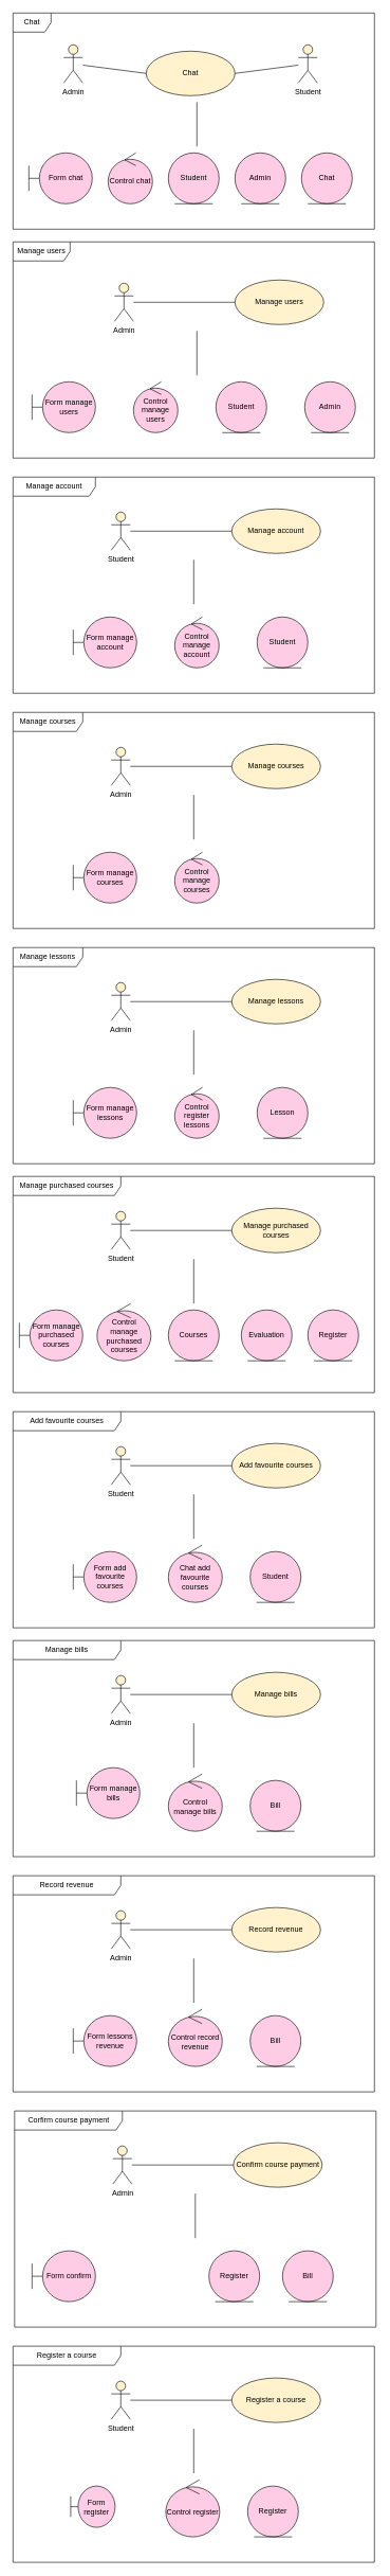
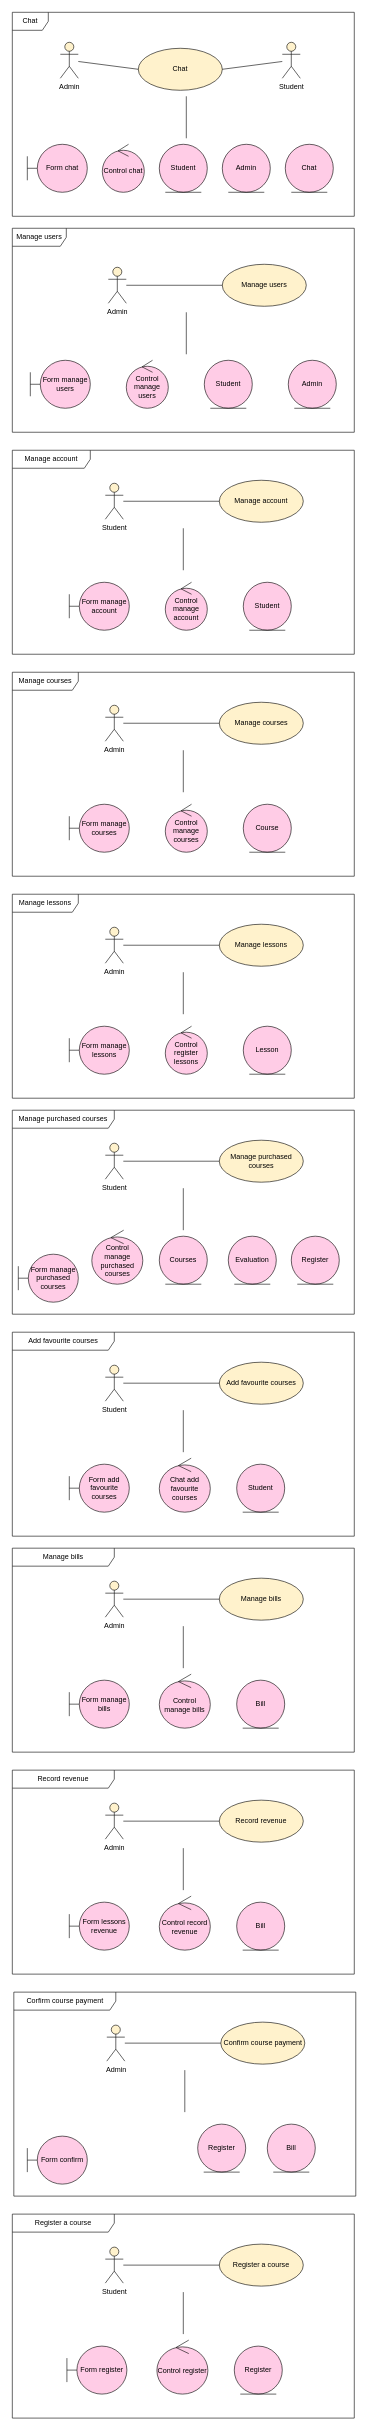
  <mxCell id="0" />
  <mxCell id="1" parent="0" />
  <mxCell id="2" value="Form chat" style="shape=umlBoundary;whiteSpace=wrap;html=1;fillColor=#FFCCE6;" parent="1" vertex="1"><mxGeometry x="45" y="240" width="100" height="80" as="geometry" /></mxCell>
  <mxCell id="3" value="Control chat" style="ellipse;shape=umlControl;whiteSpace=wrap;html=1;fillColor=#FFCCE6;" parent="1" vertex="1"><mxGeometry x="170" y="240" width="70" height="80" as="geometry" /></mxCell>
  <mxCell id="4" value="Student" style="ellipse;shape=umlEntity;whiteSpace=wrap;html=1;fillColor=#FFCCE6;" parent="1" vertex="1"><mxGeometry x="265" y="240" width="80" height="80" as="geometry" /></mxCell>
  <mxCell id="5" value="Admin" style="ellipse;shape=umlEntity;whiteSpace=wrap;html=1;fillColor=#FFCCE6;" parent="1" vertex="1"><mxGeometry x="370" y="240" width="80" height="80" as="geometry" /></mxCell>
  <mxCell id="6" value="Admin" style="shape=umlActor;verticalLabelPosition=bottom;verticalAlign=top;html=1;fillColor=#FFF2CC;" parent="1" vertex="1"><mxGeometry x="100" y="70" width="30" height="60" as="geometry" /></mxCell>
  <mxCell id="7" value="Student" style="shape=umlActor;verticalLabelPosition=bottom;verticalAlign=top;html=1;fillColor=#FFF2CC;" parent="1" vertex="1"><mxGeometry x="470" y="70" width="30" height="60" as="geometry" /></mxCell>
  <mxCell id="8" value="Chat" style="ellipse;whiteSpace=wrap;html=1;fillColor=#FFF2CC;" parent="1" vertex="1"><mxGeometry x="230" y="80" width="140" height="70" as="geometry" /></mxCell>
  <mxCell id="9" value="" style="endArrow=none;html=1;rounded=0;entryX=0;entryY=0.5;entryDx=0;entryDy=0;" parent="1" source="6" target="8" edge="1"><mxGeometry width="50" height="50" relative="1" as="geometry"><mxPoint x="180" y="180" as="sourcePoint" /><mxPoint x="230" y="130" as="targetPoint" /></mxGeometry></mxCell>
  <mxCell id="10" value="" style="endArrow=none;html=1;rounded=0;entryX=1;entryY=0.5;entryDx=0;entryDy=0;" parent="1" source="7" target="8" edge="1"><mxGeometry width="50" height="50" relative="1" as="geometry"><mxPoint x="140" y="112" as="sourcePoint" /><mxPoint x="240" y="125" as="targetPoint" /></mxGeometry></mxCell>
  <mxCell id="11" value="" style="endArrow=none;html=1;rounded=0;" parent="1" edge="1"><mxGeometry width="50" height="50" relative="1" as="geometry"><mxPoint x="310" y="230" as="sourcePoint" /><mxPoint x="310" y="160" as="targetPoint" /></mxGeometry></mxCell>
  <mxCell id="12" value="Chat" style="shape=umlFrame;whiteSpace=wrap;html=1;pointerEvents=0;" parent="1" vertex="1"><mxGeometry x="20" y="20" width="570" height="340" as="geometry" /></mxCell>
  <mxCell id="13" value="Form manage users" style="shape=umlBoundary;whiteSpace=wrap;html=1;fillColor=#FFCCE6;" parent="1" vertex="1"><mxGeometry x="50" y="600" width="100" height="80" as="geometry" /></mxCell>
  <mxCell id="14" value="Control manage users" style="ellipse;shape=umlControl;whiteSpace=wrap;html=1;fillColor=#FFCCE6;" parent="1" vertex="1"><mxGeometry x="210" y="600" width="70" height="80" as="geometry" /></mxCell>
  <mxCell id="15" value="Student" style="ellipse;shape=umlEntity;whiteSpace=wrap;html=1;fillColor=#FFCCE6;" parent="1" vertex="1"><mxGeometry x="340" y="600" width="80" height="80" as="geometry" /></mxCell>
  <mxCell id="16" value="Admin" style="ellipse;shape=umlEntity;whiteSpace=wrap;html=1;fillColor=#FFCCE6;" parent="1" vertex="1"><mxGeometry x="480" y="600" width="80" height="80" as="geometry" /></mxCell>
  <mxCell id="17" value="Admin" style="shape=umlActor;verticalLabelPosition=bottom;verticalAlign=top;html=1;fillColor=#FFF2CC;" parent="1" vertex="1"><mxGeometry x="180" y="445" width="30" height="60" as="geometry" /></mxCell>
  <mxCell id="18" value="Manage users" style="ellipse;whiteSpace=wrap;html=1;fillColor=#FFF2CC;" parent="1" vertex="1"><mxGeometry x="370" y="440" width="140" height="70" as="geometry" /></mxCell>
  <mxCell id="19" value="" style="endArrow=none;html=1;rounded=0;entryX=0;entryY=0.5;entryDx=0;entryDy=0;" parent="1" source="17" target="18" edge="1"><mxGeometry width="50" height="50" relative="1" as="geometry"><mxPoint x="180" y="540" as="sourcePoint" /><mxPoint x="230" y="490" as="targetPoint" /></mxGeometry></mxCell>
  <mxCell id="20" value="" style="endArrow=none;html=1;rounded=0;" parent="1" edge="1"><mxGeometry width="50" height="50" relative="1" as="geometry"><mxPoint x="310" y="590" as="sourcePoint" /><mxPoint x="310" y="520" as="targetPoint" /></mxGeometry></mxCell>
  <mxCell id="21" value="Manage users" style="shape=umlFrame;whiteSpace=wrap;html=1;pointerEvents=0;width=90;height=30;" parent="1" vertex="1"><mxGeometry x="20" y="380" width="570" height="340" as="geometry" /></mxCell>
  <mxCell id="22" value="Manage account" style="shape=umlFrame;whiteSpace=wrap;html=1;pointerEvents=0;width=130;height=30;" vertex="1" parent="1"><mxGeometry x="20" y="750" width="570" height="340" as="geometry" /></mxCell>
  <mxCell id="23" value="Form manage account" style="shape=umlBoundary;whiteSpace=wrap;html=1;fillColor=#FFCCE6;" vertex="1" parent="1"><mxGeometry x="115" y="970" width="100" height="80" as="geometry" /></mxCell>
  <mxCell id="24" value="Control manage account" style="ellipse;shape=umlControl;whiteSpace=wrap;html=1;fillColor=#FFCCE6;" vertex="1" parent="1"><mxGeometry x="275" y="970" width="70" height="80" as="geometry" /></mxCell>
  <mxCell id="25" value="Student" style="ellipse;shape=umlEntity;whiteSpace=wrap;html=1;fillColor=#FFCCE6;" vertex="1" parent="1"><mxGeometry x="405" y="970" width="80" height="80" as="geometry" /></mxCell>
  <mxCell id="26" value="Student" style="shape=umlActor;verticalLabelPosition=bottom;verticalAlign=top;html=1;fillColor=#FFF2CC;" vertex="1" parent="1"><mxGeometry x="175" y="805" width="30" height="60" as="geometry" /></mxCell>
  <mxCell id="27" value="Manage account" style="ellipse;whiteSpace=wrap;html=1;fillColor=#FFF2CC;" vertex="1" parent="1"><mxGeometry x="365" y="800" width="140" height="70" as="geometry" /></mxCell>
  <mxCell id="28" value="" style="endArrow=none;html=1;rounded=0;entryX=0;entryY=0.5;entryDx=0;entryDy=0;" edge="1" parent="1" source="26" target="27"><mxGeometry width="50" height="50" relative="1" as="geometry"><mxPoint x="175" y="900" as="sourcePoint" /><mxPoint x="225" y="850" as="targetPoint" /></mxGeometry></mxCell>
  <mxCell id="29" value="" style="endArrow=none;html=1;rounded=0;" edge="1" parent="1"><mxGeometry width="50" height="50" relative="1" as="geometry"><mxPoint x="305" y="950" as="sourcePoint" /><mxPoint x="305" y="880" as="targetPoint" /></mxGeometry></mxCell>
  <mxCell id="30" value="Chat" style="ellipse;shape=umlEntity;whiteSpace=wrap;html=1;fillColor=#FFCCE6;" vertex="1" parent="1"><mxGeometry x="475" y="240" width="80" height="80" as="geometry" /></mxCell>
  <mxCell id="31" value="Manage courses" style="shape=umlFrame;whiteSpace=wrap;html=1;pointerEvents=0;width=110;height=30;" vertex="1" parent="1"><mxGeometry x="20" y="1120" width="570" height="340" as="geometry" /></mxCell>
  <mxCell id="32" value="Form manage courses" style="shape=umlBoundary;whiteSpace=wrap;html=1;fillColor=#FFCCE6;" vertex="1" parent="1"><mxGeometry x="115" y="1340" width="100" height="80" as="geometry" /></mxCell>
  <mxCell id="33" value="Control manage courses" style="ellipse;shape=umlControl;whiteSpace=wrap;html=1;fillColor=#FFCCE6;" vertex="1" parent="1"><mxGeometry x="275" y="1340" width="70" height="80" as="geometry" /></mxCell>
+ <mxCell id="34" value="Course" style="ellipse;shape=umlEntity;whiteSpace=wrap;html=1;fillColor=#FFCCE6;" vertex="1" parent="1"><mxGeometry x="405" y="1340" width="80" height="80" as="geometry" /></mxCell>
  <mxCell id="35" value="Admin" style="shape=umlActor;verticalLabelPosition=bottom;verticalAlign=top;html=1;fillColor=#FFF2CC;" vertex="1" parent="1"><mxGeometry x="175" y="1175" width="30" height="60" as="geometry" /></mxCell>
  <mxCell id="36" value="Manage courses" style="ellipse;whiteSpace=wrap;html=1;fillColor=#FFF2CC;" vertex="1" parent="1"><mxGeometry x="365" y="1170" width="140" height="70" as="geometry" /></mxCell>
  <mxCell id="37" value="" style="endArrow=none;html=1;rounded=0;entryX=0;entryY=0.5;entryDx=0;entryDy=0;" edge="1" parent="1" source="35" target="36"><mxGeometry width="50" height="50" relative="1" as="geometry"><mxPoint x="175" y="1270" as="sourcePoint" /><mxPoint x="225" y="1220" as="targetPoint" /></mxGeometry></mxCell>
  <mxCell id="38" value="" style="endArrow=none;html=1;rounded=0;" edge="1" parent="1"><mxGeometry width="50" height="50" relative="1" as="geometry"><mxPoint x="305" y="1320" as="sourcePoint" /><mxPoint x="305" y="1250" as="targetPoint" /></mxGeometry></mxCell>
  <mxCell id="39" value="Manage lessons" style="shape=umlFrame;whiteSpace=wrap;html=1;pointerEvents=0;width=110;height=30;" vertex="1" parent="1"><mxGeometry x="20" y="1490" width="570" height="340" as="geometry" /></mxCell>
  <mxCell id="40" value="Form manage lessons" style="shape=umlBoundary;whiteSpace=wrap;html=1;fillColor=#FFCCE6;" vertex="1" parent="1"><mxGeometry x="115" y="1710" width="100" height="80" as="geometry" /></mxCell>
  <mxCell id="41" value="Control register lessons" style="ellipse;shape=umlControl;whiteSpace=wrap;html=1;fillColor=#FFCCE6;" vertex="1" parent="1"><mxGeometry x="275" y="1710" width="70" height="80" as="geometry" /></mxCell>
  <mxCell id="42" value="Lesson" style="ellipse;shape=umlEntity;whiteSpace=wrap;html=1;fillColor=#FFCCE6;" vertex="1" parent="1"><mxGeometry x="405" y="1710" width="80" height="80" as="geometry" /></mxCell>
  <mxCell id="43" value="Admin" style="shape=umlActor;verticalLabelPosition=bottom;verticalAlign=top;html=1;fillColor=#FFF2CC;" vertex="1" parent="1"><mxGeometry x="175" y="1545" width="30" height="60" as="geometry" /></mxCell>
  <mxCell id="44" value="Manage lessons" style="ellipse;whiteSpace=wrap;html=1;fillColor=#FFF2CC;" vertex="1" parent="1"><mxGeometry x="365" y="1540" width="140" height="70" as="geometry" /></mxCell>
  <mxCell id="45" value="" style="endArrow=none;html=1;rounded=0;entryX=0;entryY=0.5;entryDx=0;entryDy=0;" edge="1" parent="1" source="43" target="44"><mxGeometry width="50" height="50" relative="1" as="geometry"><mxPoint x="175" y="1640" as="sourcePoint" /><mxPoint x="225" y="1590" as="targetPoint" /></mxGeometry></mxCell>
  <mxCell id="46" value="" style="endArrow=none;html=1;rounded=0;" edge="1" parent="1"><mxGeometry width="50" height="50" relative="1" as="geometry"><mxPoint x="305" y="1690" as="sourcePoint" /><mxPoint x="305" y="1620" as="targetPoint" /></mxGeometry></mxCell>
  <mxCell id="47" value="Manage purchased courses" style="shape=umlFrame;whiteSpace=wrap;html=1;pointerEvents=0;width=170;height=30;" vertex="1" parent="1"><mxGeometry x="20" y="1850" width="570" height="340" as="geometry" /></mxCell>
- <mxCell id="48" value="Form manage purchased courses" style="shape=umlBoundary;whiteSpace=wrap;html=1;fillColor=#FFCCE6;" vertex="1" parent="1"><mxGeometry x="30" y="2060" width="100" height="80" as="geometry" /></mxCell>
+ <mxCell id="48" value="Form manage purchased courses" style="shape=umlBoundary;whiteSpace=wrap;html=1;fillColor=#FFCCE6;" vertex="1" parent="1"><mxGeometry x="30" y="2090" width="100" height="80" as="geometry" /></mxCell>
  <mxCell id="49" value="Control manage purchased courses" style="ellipse;shape=umlControl;whiteSpace=wrap;html=1;fillColor=#FFCCE6;" vertex="1" parent="1"><mxGeometry x="152.5" y="2050" width="85" height="90" as="geometry" /></mxCell>
  <mxCell id="50" value="Courses" style="ellipse;shape=umlEntity;whiteSpace=wrap;html=1;fillColor=#FFCCE6;" vertex="1" parent="1"><mxGeometry x="265" y="2060" width="80" height="80" as="geometry" /></mxCell>
  <mxCell id="51" value="Student" style="shape=umlActor;verticalLabelPosition=bottom;verticalAlign=top;html=1;fillColor=#FFF2CC;" vertex="1" parent="1"><mxGeometry x="175" y="1905" width="30" height="60" as="geometry" /></mxCell>
  <mxCell id="52" value="Manage purchased courses" style="ellipse;whiteSpace=wrap;html=1;fillColor=#FFF2CC;" vertex="1" parent="1"><mxGeometry x="365" y="1900" width="140" height="70" as="geometry" /></mxCell>
  <mxCell id="53" value="" style="endArrow=none;html=1;rounded=0;entryX=0;entryY=0.5;entryDx=0;entryDy=0;" edge="1" parent="1" source="51" target="52"><mxGeometry width="50" height="50" relative="1" as="geometry"><mxPoint x="175" y="2000" as="sourcePoint" /><mxPoint x="225" y="1950" as="targetPoint" /></mxGeometry></mxCell>
  <mxCell id="54" value="" style="endArrow=none;html=1;rounded=0;" edge="1" parent="1"><mxGeometry width="50" height="50" relative="1" as="geometry"><mxPoint x="305" y="2050" as="sourcePoint" /><mxPoint x="305" y="1980" as="targetPoint" /></mxGeometry></mxCell>
  <mxCell id="55" value="Evaluation" style="ellipse;shape=umlEntity;whiteSpace=wrap;html=1;fillColor=#FFCCE6;" vertex="1" parent="1"><mxGeometry x="380" y="2060" width="80" height="80" as="geometry" /></mxCell>
  <mxCell id="56" value="Add favourite courses" style="shape=umlFrame;whiteSpace=wrap;html=1;pointerEvents=0;width=170;height=30;" vertex="1" parent="1"><mxGeometry x="20" y="2220" width="570" height="340" as="geometry" /></mxCell>
  <mxCell id="57" value="Form add favourite courses" style="shape=umlBoundary;whiteSpace=wrap;html=1;fillColor=#FFCCE6;" vertex="1" parent="1"><mxGeometry x="115" y="2440" width="100" height="80" as="geometry" /></mxCell>
  <mxCell id="58" value="Chat add favourite courses" style="ellipse;shape=umlControl;whiteSpace=wrap;html=1;fillColor=#FFCCE6;" vertex="1" parent="1"><mxGeometry x="265" y="2430" width="85" height="90" as="geometry" /></mxCell>
  <mxCell id="59" value="Student" style="ellipse;shape=umlEntity;whiteSpace=wrap;html=1;fillColor=#FFCCE6;" vertex="1" parent="1"><mxGeometry x="394" y="2440" width="80" height="80" as="geometry" /></mxCell>
  <mxCell id="60" value="Student" style="shape=umlActor;verticalLabelPosition=bottom;verticalAlign=top;html=1;fillColor=#FFF2CC;" vertex="1" parent="1"><mxGeometry x="175" y="2275" width="30" height="60" as="geometry" /></mxCell>
  <mxCell id="61" value="Add favourite courses" style="ellipse;whiteSpace=wrap;html=1;fillColor=#FFF2CC;" vertex="1" parent="1"><mxGeometry x="365" y="2270" width="140" height="70" as="geometry" /></mxCell>
  <mxCell id="62" value="" style="endArrow=none;html=1;rounded=0;entryX=0;entryY=0.5;entryDx=0;entryDy=0;" edge="1" parent="1" source="60" target="61"><mxGeometry width="50" height="50" relative="1" as="geometry"><mxPoint x="175" y="2370" as="sourcePoint" /><mxPoint x="225" y="2320" as="targetPoint" /></mxGeometry></mxCell>
  <mxCell id="63" value="" style="endArrow=none;html=1;rounded=0;" edge="1" parent="1"><mxGeometry width="50" height="50" relative="1" as="geometry"><mxPoint x="305" y="2420" as="sourcePoint" /><mxPoint x="305" y="2350" as="targetPoint" /></mxGeometry></mxCell>
  <mxCell id="64" value="Manage bills" style="shape=umlFrame;whiteSpace=wrap;html=1;pointerEvents=0;width=170;height=30;" vertex="1" parent="1"><mxGeometry x="20" y="2580" width="570" height="340" as="geometry" /></mxCell>
- <mxCell id="65" value="Form manage bills" style="shape=umlBoundary;whiteSpace=wrap;html=1;fillColor=#FFCCE6;" vertex="1" parent="1"><mxGeometry x="120" y="2780" width="100" height="80" as="geometry" /></mxCell>
+ <mxCell id="65" value="Form manage bills" style="shape=umlBoundary;whiteSpace=wrap;html=1;fillColor=#FFCCE6;" vertex="1" parent="1"><mxGeometry x="115" y="2800" width="100" height="80" as="geometry" /></mxCell>
  <mxCell id="66" value="Control manage bills" style="ellipse;shape=umlControl;whiteSpace=wrap;html=1;fillColor=#FFCCE6;" vertex="1" parent="1"><mxGeometry x="265" y="2790" width="85" height="90" as="geometry" /></mxCell>
  <mxCell id="67" value="Bill" style="ellipse;shape=umlEntity;whiteSpace=wrap;html=1;fillColor=#FFCCE6;" vertex="1" parent="1"><mxGeometry x="394" y="2800" width="80" height="80" as="geometry" /></mxCell>
  <mxCell id="68" value="Admin" style="shape=umlActor;verticalLabelPosition=bottom;verticalAlign=top;html=1;fillColor=#FFF2CC;" vertex="1" parent="1"><mxGeometry x="175" y="2635" width="30" height="60" as="geometry" /></mxCell>
  <mxCell id="69" value="Manage bills" style="ellipse;whiteSpace=wrap;html=1;fillColor=#FFF2CC;" vertex="1" parent="1"><mxGeometry x="365" y="2630" width="140" height="70" as="geometry" /></mxCell>
  <mxCell id="70" value="" style="endArrow=none;html=1;rounded=0;entryX=0;entryY=0.5;entryDx=0;entryDy=0;" edge="1" parent="1" source="68" target="69"><mxGeometry width="50" height="50" relative="1" as="geometry"><mxPoint x="175" y="2730" as="sourcePoint" /><mxPoint x="225" y="2680" as="targetPoint" /></mxGeometry></mxCell>
  <mxCell id="71" value="" style="endArrow=none;html=1;rounded=0;" edge="1" parent="1"><mxGeometry width="50" height="50" relative="1" as="geometry"><mxPoint x="305" y="2780" as="sourcePoint" /><mxPoint x="305" y="2710" as="targetPoint" /></mxGeometry></mxCell>
  <mxCell id="72" value="Register" style="ellipse;shape=umlEntity;whiteSpace=wrap;html=1;fillColor=#FFCCE6;" vertex="1" parent="1"><mxGeometry x="485" y="2060" width="80" height="80" as="geometry" /></mxCell>
  <mxCell id="73" value="Record revenue" style="shape=umlFrame;whiteSpace=wrap;html=1;pointerEvents=0;width=170;height=30;" vertex="1" parent="1"><mxGeometry x="20" y="2950" width="570" height="340" as="geometry" /></mxCell>
  <mxCell id="74" value="Form lessons revenue" style="shape=umlBoundary;whiteSpace=wrap;html=1;fillColor=#FFCCE6;" vertex="1" parent="1"><mxGeometry x="115" y="3170" width="100" height="80" as="geometry" /></mxCell>
  <mxCell id="75" value="Control record revenue" style="ellipse;shape=umlControl;whiteSpace=wrap;html=1;fillColor=#FFCCE6;" vertex="1" parent="1"><mxGeometry x="265" y="3160" width="85" height="90" as="geometry" /></mxCell>
  <mxCell id="76" value="Bill" style="ellipse;shape=umlEntity;whiteSpace=wrap;html=1;fillColor=#FFCCE6;" vertex="1" parent="1"><mxGeometry x="394" y="3170" width="80" height="80" as="geometry" /></mxCell>
  <mxCell id="77" value="Admin" style="shape=umlActor;verticalLabelPosition=bottom;verticalAlign=top;html=1;fillColor=#FFF2CC;" vertex="1" parent="1"><mxGeometry x="175" y="3005" width="30" height="60" as="geometry" /></mxCell>
  <mxCell id="78" value="Record revenue" style="ellipse;whiteSpace=wrap;html=1;fillColor=#FFF2CC;" vertex="1" parent="1"><mxGeometry x="365" y="3000" width="140" height="70" as="geometry" /></mxCell>
  <mxCell id="79" value="" style="endArrow=none;html=1;rounded=0;entryX=0;entryY=0.5;entryDx=0;entryDy=0;" edge="1" parent="1" source="77" target="78"><mxGeometry width="50" height="50" relative="1" as="geometry"><mxPoint x="175" y="3100" as="sourcePoint" /><mxPoint x="225" y="3050" as="targetPoint" /></mxGeometry></mxCell>
  <mxCell id="80" value="" style="endArrow=none;html=1;rounded=0;" edge="1" parent="1"><mxGeometry width="50" height="50" relative="1" as="geometry"><mxPoint x="305" y="3150" as="sourcePoint" /><mxPoint x="305" y="3080" as="targetPoint" /></mxGeometry></mxCell>
  <mxCell id="81" value="Corfirm course payment" style="shape=umlFrame;whiteSpace=wrap;html=1;pointerEvents=0;width=170;height=30;" vertex="1" parent="1"><mxGeometry x="22.5" y="3320" width="570" height="340" as="geometry" /></mxCell>
- <mxCell id="82" value="Form confirm" style="shape=umlBoundary;whiteSpace=wrap;html=1;fillColor=#FFCCE6;" vertex="1" parent="1"><mxGeometry x="50" y="3540" width="100" height="80" as="geometry" /></mxCell>
+ <mxCell id="82" value="Form confirm" style="shape=umlBoundary;whiteSpace=wrap;html=1;fillColor=#FFCCE6;" vertex="1" parent="1"><mxGeometry x="45" y="3560" width="100" height="80" as="geometry" /></mxCell>
  <mxCell id="83" value="Register" style="ellipse;shape=umlEntity;whiteSpace=wrap;html=1;fillColor=#FFCCE6;" vertex="1" parent="1"><mxGeometry x="329" y="3540" width="80" height="80" as="geometry" /></mxCell>
  <mxCell id="84" value="Admin" style="shape=umlActor;verticalLabelPosition=bottom;verticalAlign=top;html=1;fillColor=#FFF2CC;" vertex="1" parent="1"><mxGeometry x="177.5" y="3375" width="30" height="60" as="geometry" /></mxCell>
  <mxCell id="85" value="Confirm course payment" style="ellipse;whiteSpace=wrap;html=1;fillColor=#FFF2CC;" vertex="1" parent="1"><mxGeometry x="367.5" y="3370" width="140" height="70" as="geometry" /></mxCell>
  <mxCell id="86" value="" style="endArrow=none;html=1;rounded=0;entryX=0;entryY=0.5;entryDx=0;entryDy=0;" edge="1" parent="1" source="84" target="85"><mxGeometry width="50" height="50" relative="1" as="geometry"><mxPoint x="177.5" y="3470" as="sourcePoint" /><mxPoint x="227.5" y="3420" as="targetPoint" /></mxGeometry></mxCell>
  <mxCell id="87" value="" style="endArrow=none;html=1;rounded=0;" edge="1" parent="1"><mxGeometry width="50" height="50" relative="1" as="geometry"><mxPoint x="307.5" y="3520" as="sourcePoint" /><mxPoint x="307.5" y="3450" as="targetPoint" /></mxGeometry></mxCell>
  <mxCell id="88" value="Bill" style="ellipse;shape=umlEntity;whiteSpace=wrap;html=1;fillColor=#FFCCE6;" vertex="1" parent="1"><mxGeometry x="445" y="3540" width="80" height="80" as="geometry" /></mxCell>
  <mxCell id="89" value="Register a course" style="shape=umlFrame;whiteSpace=wrap;html=1;pointerEvents=0;width=170;height=30;" vertex="1" parent="1"><mxGeometry x="20" y="3690" width="570" height="340" as="geometry" /></mxCell>
- <mxCell id="90" value="Form register" style="shape=umlBoundary;whiteSpace=wrap;html=1;fillColor=#FFCCE6;" vertex="1" parent="1"><mxGeometry x="111" y="3910" width="70" height="65" as="geometry" /></mxCell>
+ <mxCell id="90" value="Form register" style="shape=umlBoundary;whiteSpace=wrap;html=1;fillColor=#FFCCE6;" vertex="1" parent="1"><mxGeometry x="111" y="3910" width="100" height="80" as="geometry" /></mxCell>
  <mxCell id="91" value="Control register" style="ellipse;shape=umlControl;whiteSpace=wrap;html=1;fillColor=#FFCCE6;" vertex="1" parent="1"><mxGeometry x="261" y="3900" width="85" height="90" as="geometry" /></mxCell>
  <mxCell id="92" value="Register" style="ellipse;shape=umlEntity;whiteSpace=wrap;html=1;fillColor=#FFCCE6;" vertex="1" parent="1"><mxGeometry x="390" y="3910" width="80" height="80" as="geometry" /></mxCell>
  <mxCell id="93" value="Student" style="shape=umlActor;verticalLabelPosition=bottom;verticalAlign=top;html=1;fillColor=#FFF2CC;" vertex="1" parent="1"><mxGeometry x="175" y="3745" width="30" height="60" as="geometry" /></mxCell>
  <mxCell id="94" value="Register a course" style="ellipse;whiteSpace=wrap;html=1;fillColor=#FFF2CC;" vertex="1" parent="1"><mxGeometry x="365" y="3740" width="140" height="70" as="geometry" /></mxCell>
  <mxCell id="95" value="" style="endArrow=none;html=1;rounded=0;entryX=0;entryY=0.5;entryDx=0;entryDy=0;" edge="1" parent="1" source="93" target="94"><mxGeometry width="50" height="50" relative="1" as="geometry"><mxPoint x="175" y="3840" as="sourcePoint" /><mxPoint x="225" y="3790" as="targetPoint" /></mxGeometry></mxCell>
  <mxCell id="96" value="" style="endArrow=none;html=1;rounded=0;" edge="1" parent="1"><mxGeometry width="50" height="50" relative="1" as="geometry"><mxPoint x="305" y="3890" as="sourcePoint" /><mxPoint x="305" y="3820" as="targetPoint" /></mxGeometry></mxCell>
